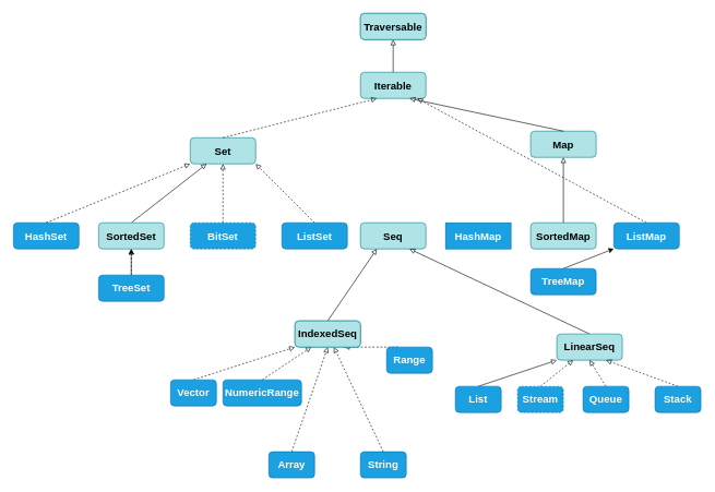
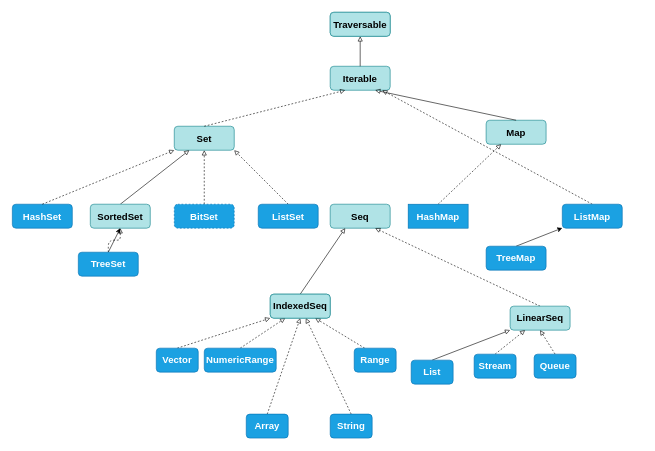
  <mxCell id="0" />
  <mxCell id="1" parent="0" />
  <mxCell id="2" value="Traversable" style="rounded=1;whiteSpace=wrap;html=1;fillColor=#b0e3e6;strokeColor=#0e8088;fontStyle=1" vertex="1" parent="1"><mxGeometry x="550" y="20" width="100" height="40" as="geometry" /></mxCell>
  <mxCell id="3" value="Iterable" style="rounded=1;whiteSpace=wrap;html=1;fillColor=#b0e3e6;strokeColor=#0e8088;fontSize=16;fontStyle=1" vertex="1" parent="1"><mxGeometry x="550" y="110" width="100" height="40" as="geometry" /></mxCell>
  <mxCell id="4" value="Set" style="rounded=1;whiteSpace=wrap;html=1;fillColor=#b0e3e6;strokeColor=#0e8088;fontSize=16;fontStyle=1" vertex="1" parent="1"><mxGeometry x="290" y="210" width="100" height="40" as="geometry" /></mxCell>
  <mxCell id="5" value="Map" style="rounded=1;whiteSpace=wrap;html=1;fillColor=#b0e3e6;strokeColor=#0e8088;fontSize=16;fontStyle=1" vertex="1" parent="1"><mxGeometry x="810" y="200" width="100" height="40" as="geometry" /></mxCell>
  <mxCell id="6" value="" style="endArrow=block;html=1;entryX=0.25;entryY=1;entryDx=0;entryDy=0;exitX=0.5;exitY=0;exitDx=0;exitDy=0;endFill=0;fontStyle=1;dashed=1;" edge="1" parent="1" source="4" target="3"><mxGeometry width="50" height="50" relative="1" as="geometry"><mxPoint x="500" y="460" as="sourcePoint" /><mxPoint x="550" y="410" as="targetPoint" /></mxGeometry></mxCell>
  <mxCell id="7" value="" style="endArrow=block;html=1;entryX=0.75;entryY=1;entryDx=0;entryDy=0;exitX=0.5;exitY=0;exitDx=0;exitDy=0;endFill=0;fontStyle=1" edge="1" parent="1" source="5" target="3"><mxGeometry width="50" height="50" relative="1" as="geometry"><mxPoint x="470" y="210" as="sourcePoint" /><mxPoint x="585" y="160" as="targetPoint" /></mxGeometry></mxCell>
  <mxCell id="8" value="" style="endArrow=block;html=1;entryX=0.5;entryY=1;entryDx=0;entryDy=0;exitX=0.5;exitY=0;exitDx=0;exitDy=0;endFill=0;fontStyle=1" edge="1" parent="1" source="3" target="2"><mxGeometry width="50" height="50" relative="1" as="geometry"><mxPoint x="600" y="120" as="sourcePoint" /><mxPoint x="670" y="400" as="targetPoint" /></mxGeometry></mxCell>
  <mxCell id="9" value="HashSet" style="rounded=1;whiteSpace=wrap;html=1;fillColor=#1ba1e2;strokeColor=#006EAF;fontColor=#ffffff;fontSize=16;fontStyle=1" vertex="1" parent="1"><mxGeometry x="20" y="340" width="100" height="40" as="geometry" /></mxCell>
  <mxCell id="10" style="rounded=1;orthogonalLoop=1;jettySize=auto;html=1;exitX=0.5;exitY=0;exitDx=0;exitDy=0;entryX=0.25;entryY=1;entryDx=0;entryDy=0;endFill=0;endArrow=block;fontStyle=1" edge="1" parent="1" source="11" target="4"><mxGeometry relative="1" as="geometry" /></mxCell>
  <mxCell id="11" value="SortedSet" style="rounded=1;whiteSpace=wrap;html=1;fillColor=#b0e3e6;strokeColor=#0e8088;fontSize=16;fontStyle=1" vertex="1" parent="1"><mxGeometry x="150" y="340" width="100" height="40" as="geometry" /></mxCell>
  <mxCell id="12" style="edgeStyle=none;rounded=1;orthogonalLoop=1;jettySize=auto;html=1;exitX=0.5;exitY=0;exitDx=0;exitDy=0;entryX=0.5;entryY=1;entryDx=0;entryDy=0;dashed=1;endFill=0;endArrow=block;fontStyle=1" edge="1" parent="1" source="13" target="4"><mxGeometry relative="1" as="geometry"><mxPoint x="340" y="250" as="targetPoint" /></mxGeometry></mxCell>
  <mxCell id="13" value="BitSet" style="rounded=1;whiteSpace=wrap;html=1;fillColor=#1ba1e2;strokeColor=#006EAF;fontColor=#ffffff;fontSize=16;fontStyle=1;dashed=1;" vertex="1" parent="1"><mxGeometry x="290" y="340" width="100" height="40" as="geometry" /></mxCell>
  <mxCell id="14" style="edgeStyle=none;rounded=1;orthogonalLoop=1;jettySize=auto;html=1;exitX=0.5;exitY=0;exitDx=0;exitDy=0;entryX=1;entryY=1;entryDx=0;entryDy=0;dashed=1;endFill=0;endArrow=block;fontStyle=1" edge="1" parent="1" source="15" target="4"><mxGeometry relative="1" as="geometry" /></mxCell>
  <mxCell id="15" value="ListSet" style="rounded=1;whiteSpace=wrap;html=1;fillColor=#1ba1e2;strokeColor=#006EAF;fontColor=#ffffff;fontSize=16;fontStyle=1" vertex="1" parent="1"><mxGeometry x="430" y="340" width="100" height="40" as="geometry" /></mxCell>
  <mxCell id="16" value="" style="endArrow=block;html=1;entryX=0;entryY=1;entryDx=0;entryDy=0;exitX=0.5;exitY=0;exitDx=0;exitDy=0;endFill=0;dashed=1;fontStyle=1" edge="1" parent="1" source="9" target="4"><mxGeometry width="50" height="50" relative="1" as="geometry"><mxPoint x="50" y="310" as="sourcePoint" /><mxPoint x="100" y="260" as="targetPoint" /></mxGeometry></mxCell>
  <mxCell id="17" style="edgeStyle=none;rounded=0;orthogonalLoop=1;jettySize=auto;html=1;exitX=0.5;exitY=0;exitDx=0;exitDy=0;entryX=0.5;entryY=1;entryDx=0;entryDy=0;fontStyle=1" edge="1" parent="1" source="19" target="11"><mxGeometry relative="1" as="geometry" /></mxCell>
  <mxCell id="18" value="" style="edgeStyle=orthogonalEdgeStyle;rounded=1;orthogonalLoop=1;jettySize=auto;html=1;dashed=1;endArrow=block;endFill=0;fontStyle=1" edge="1" parent="1" source="19" target="11"><mxGeometry relative="1" as="geometry" /></mxCell>
- <mxCell id="19" value="TreeSet" style="rounded=1;whiteSpace=wrap;html=1;fillColor=#1ba1e2;strokeColor=#006EAF;fontColor=#ffffff;fontSize=16;fontStyle=1" vertex="1" parent="1"><mxGeometry x="150" y="420" width="100" height="40" as="geometry" /></mxCell>
+ <mxCell id="19" value="TreeSet" style="rounded=1;whiteSpace=wrap;html=1;fillColor=#1ba1e2;strokeColor=#006EAF;fontColor=#ffffff;fontSize=16;fontStyle=1" vertex="1" parent="1"><mxGeometry x="130" y="420" width="100" height="40" as="geometry" /></mxCell>
  <mxCell id="20" value="Seq" style="rounded=1;whiteSpace=wrap;html=1;fillColor=#b0e3e6;strokeColor=#0e8088;fontSize=16;fontStyle=1" vertex="1" parent="1"><mxGeometry x="550" y="340" width="100" height="40" as="geometry" /></mxCell>
+ <mxCell id="21" style="edgeStyle=none;rounded=1;orthogonalLoop=1;jettySize=auto;html=1;exitX=0.5;exitY=0;exitDx=0;exitDy=0;entryX=0.25;entryY=1;entryDx=0;entryDy=0;dashed=1;endFill=0;endArrow=block;fontStyle=1" edge="1" parent="1" source="22" target="5"><mxGeometry relative="1" as="geometry" /></mxCell>
  <mxCell id="22" value="HashMap" style="whiteSpace=wrap;html=1;fillColor=#1ba1e2;strokeColor=#006EAF;fontColor=#ffffff;fontSize=16;fontStyle=1;rounded=0;" vertex="1" parent="1"><mxGeometry x="680" y="340" width="100" height="40" as="geometry" /></mxCell>
- <mxCell id="23" style="edgeStyle=none;rounded=1;orthogonalLoop=1;jettySize=auto;html=1;exitX=0.5;exitY=0;exitDx=0;exitDy=0;entryX=0.5;entryY=1;entryDx=0;entryDy=0;endFill=0;endArrow=block;fontStyle=1" edge="1" parent="1" source="24" target="5"><mxGeometry relative="1" as="geometry" /></mxCell>
- <mxCell id="24" value="SortedMap" style="rounded=1;whiteSpace=wrap;html=1;fillColor=#b0e3e6;strokeColor=#0e8088;fontSize=16;fontStyle=1" vertex="1" parent="1"><mxGeometry x="810" y="340" width="100" height="40" as="geometry" /></mxCell>
  <mxCell id="25" style="edgeStyle=none;rounded=1;orthogonalLoop=1;jettySize=auto;html=1;exitX=0.5;exitY=0;exitDx=0;exitDy=0;dashed=1;endFill=0;endArrow=block;fontStyle=1;" edge="1" parent="1" source="26" target="3"><mxGeometry relative="1" as="geometry" /></mxCell>
  <mxCell id="26" value="ListMap" style="rounded=1;whiteSpace=wrap;html=1;fillColor=#1ba1e2;strokeColor=#006EAF;fontColor=#ffffff;fontSize=16;fontStyle=1" vertex="1" parent="1"><mxGeometry x="937" y="340" width="100" height="40" as="geometry" /></mxCell>
  <mxCell id="27" style="edgeStyle=none;rounded=1;orthogonalLoop=1;jettySize=auto;html=1;exitX=0.5;exitY=0;exitDx=0;exitDy=0;entryX=0.25;entryY=1;entryDx=0;entryDy=0;endFill=0;endArrow=block;fontStyle=1" edge="1" parent="1" source="28" target="20"><mxGeometry relative="1" as="geometry" /></mxCell>
  <mxCell id="28" value="IndexedSeq" style="rounded=1;whiteSpace=wrap;html=1;fillColor=#b0e3e6;strokeColor=#0e8088;fontStyle=1" vertex="1" parent="1"><mxGeometry x="450" y="490" width="100" height="40" as="geometry" /></mxCell>
- <mxCell id="29" style="edgeStyle=none;rounded=1;orthogonalLoop=1;jettySize=auto;html=1;exitX=0.5;exitY=0;exitDx=0;exitDy=0;entryX=0.75;entryY=1;entryDx=0;entryDy=0;endFill=0;endArrow=block;fontStyle=1" edge="1" parent="1" source="30" target="20"><mxGeometry relative="1" as="geometry" /></mxCell>
+ <mxCell id="29" style="edgeStyle=none;rounded=1;orthogonalLoop=1;jettySize=auto;html=1;exitX=0.5;exitY=0;exitDx=0;exitDy=0;entryX=0.75;entryY=1;entryDx=0;entryDy=0;endFill=0;endArrow=block;fontStyle=1;dashed=1;" edge="1" parent="1" source="30" target="20"><mxGeometry relative="1" as="geometry" /></mxCell>
  <mxCell id="30" value="LinearSeq" style="rounded=1;whiteSpace=wrap;html=1;fillColor=#b0e3e6;strokeColor=#0e8088;fontSize=16;fontStyle=1" vertex="1" parent="1"><mxGeometry x="850" y="510" width="100" height="40" as="geometry" /></mxCell>
  <mxCell id="31" style="edgeStyle=none;rounded=1;orthogonalLoop=1;jettySize=auto;html=1;exitX=0.5;exitY=0;exitDx=0;exitDy=0;entryX=0;entryY=1;entryDx=0;entryDy=0;dashed=1;endFill=0;endArrow=block;fontStyle=1" edge="1" parent="1" source="32" target="28"><mxGeometry relative="1" as="geometry" /></mxCell>
  <mxCell id="32" value="Vector" style="rounded=1;whiteSpace=wrap;html=1;fillColor=#1ba1e2;strokeColor=#006EAF;fontColor=#ffffff;fontSize=16;fontStyle=1" vertex="1" parent="1"><mxGeometry x="260" y="580" width="70" height="40" as="geometry" /></mxCell>
  <mxCell id="33" style="edgeStyle=none;rounded=1;orthogonalLoop=1;jettySize=auto;html=1;exitX=0.5;exitY=0;exitDx=0;exitDy=0;entryX=0.25;entryY=1;entryDx=0;entryDy=0;dashed=1;endFill=0;endArrow=block;fontStyle=1" edge="1" parent="1" source="34" target="28"><mxGeometry relative="1" as="geometry" /></mxCell>
  <mxCell id="34" value="NumericRange" style="rounded=1;whiteSpace=wrap;html=1;fillColor=#1ba1e2;strokeColor=#006EAF;fontColor=#ffffff;fontSize=16;fontStyle=1" vertex="1" parent="1"><mxGeometry x="340" y="580" width="120" height="40" as="geometry" /></mxCell>
  <mxCell id="35" style="edgeStyle=none;rounded=1;orthogonalLoop=1;jettySize=auto;html=1;exitX=0.5;exitY=0;exitDx=0;exitDy=0;entryX=0.5;entryY=1;entryDx=0;entryDy=0;dashed=1;endFill=0;endArrow=block;fontStyle=1" edge="1" parent="1" source="36" target="28"><mxGeometry relative="1" as="geometry" /></mxCell>
  <mxCell id="36" value="Array" style="rounded=1;whiteSpace=wrap;html=1;fillColor=#1ba1e2;strokeColor=#006EAF;fontColor=#ffffff;fontSize=16;fontStyle=1" vertex="1" parent="1"><mxGeometry x="410" y="690" width="70" height="40" as="geometry" /></mxCell>
  <mxCell id="37" style="edgeStyle=none;rounded=1;orthogonalLoop=1;jettySize=auto;html=1;exitX=0.5;exitY=0;exitDx=0;exitDy=0;dashed=1;endFill=0;endArrow=block;fontStyle=1" edge="1" parent="1" source="38" target="28"><mxGeometry relative="1" as="geometry" /></mxCell>
  <mxCell id="38" value="String" style="rounded=1;whiteSpace=wrap;html=1;fillColor=#1ba1e2;strokeColor=#006EAF;fontColor=#ffffff;fontSize=16;fontStyle=1" vertex="1" parent="1"><mxGeometry x="550" y="690" width="70" height="40" as="geometry" /></mxCell>
  <mxCell id="39" style="edgeStyle=none;rounded=1;orthogonalLoop=1;jettySize=auto;html=1;exitX=0.25;exitY=0;exitDx=0;exitDy=0;entryX=0.75;entryY=1;entryDx=0;entryDy=0;dashed=1;endFill=0;endArrow=block;fontStyle=1" edge="1" parent="1" source="40" target="28"><mxGeometry relative="1" as="geometry" /></mxCell>
- <mxCell id="40" value="Range" style="rounded=1;whiteSpace=wrap;html=1;fillColor=#1ba1e2;strokeColor=#006EAF;fontColor=#ffffff;fontSize=16;fontStyle=1" vertex="1" parent="1"><mxGeometry x="590" y="530" width="70" height="40" as="geometry" /></mxCell>
+ <mxCell id="40" value="Range" style="rounded=1;whiteSpace=wrap;html=1;fillColor=#1ba1e2;strokeColor=#006EAF;fontColor=#ffffff;fontSize=16;fontStyle=1" vertex="1" parent="1"><mxGeometry x="590" y="580" width="70" height="40" as="geometry" /></mxCell>
  <mxCell id="41" style="edgeStyle=none;rounded=1;orthogonalLoop=1;jettySize=auto;html=1;exitX=0.5;exitY=0;exitDx=0;exitDy=0;entryX=0;entryY=1;entryDx=0;entryDy=0;dashed=0;endFill=0;endArrow=block;fontStyle=1;" edge="1" parent="1" source="42" target="30"><mxGeometry relative="1" as="geometry" /></mxCell>
- <mxCell id="42" value="List" style="rounded=1;whiteSpace=wrap;html=1;fillColor=#1ba1e2;strokeColor=#006EAF;fontColor=#ffffff;fontSize=16;fontStyle=1" vertex="1" parent="1"><mxGeometry x="695" y="590" width="70" height="40" as="geometry" /></mxCell>
+ <mxCell id="42" value="List" style="rounded=1;whiteSpace=wrap;html=1;fillColor=#1ba1e2;strokeColor=#006EAF;fontColor=#ffffff;fontSize=16;fontStyle=1" vertex="1" parent="1"><mxGeometry x="685" y="600" width="70" height="40" as="geometry" /></mxCell>
  <mxCell id="43" style="edgeStyle=none;rounded=1;orthogonalLoop=1;jettySize=auto;html=1;exitX=0.5;exitY=0;exitDx=0;exitDy=0;entryX=0.25;entryY=1;entryDx=0;entryDy=0;dashed=1;endFill=0;endArrow=block;fontStyle=1" edge="1" parent="1" source="44" target="30"><mxGeometry relative="1" as="geometry" /></mxCell>
- <mxCell id="44" value="Stream" style="rounded=1;whiteSpace=wrap;html=1;fillColor=#1ba1e2;strokeColor=#006EAF;fontColor=#ffffff;fontSize=16;fontStyle=1;dashed=1;" vertex="1" parent="1"><mxGeometry x="790" y="590" width="70" height="40" as="geometry" /></mxCell>
+ <mxCell id="44" value="Stream" style="rounded=1;whiteSpace=wrap;html=1;fillColor=#1ba1e2;strokeColor=#006EAF;fontColor=#ffffff;fontSize=16;fontStyle=1" vertex="1" parent="1"><mxGeometry x="790" y="590" width="70" height="40" as="geometry" /></mxCell>
  <mxCell id="45" style="edgeStyle=none;rounded=1;orthogonalLoop=1;jettySize=auto;html=1;exitX=0.5;exitY=0;exitDx=0;exitDy=0;entryX=0.5;entryY=1;entryDx=0;entryDy=0;dashed=1;endFill=0;endArrow=block;fontStyle=1" edge="1" parent="1" source="46" target="30"><mxGeometry relative="1" as="geometry" /></mxCell>
  <mxCell id="46" value="Queue" style="rounded=1;whiteSpace=wrap;html=1;fillColor=#1ba1e2;strokeColor=#006EAF;fontColor=#ffffff;fontSize=16;fontStyle=1" vertex="1" parent="1"><mxGeometry x="890" y="590" width="70" height="40" as="geometry" /></mxCell>
- <mxCell id="47" style="edgeStyle=none;rounded=1;orthogonalLoop=1;jettySize=auto;html=1;exitX=0.5;exitY=0;exitDx=0;exitDy=0;entryX=0.75;entryY=1;entryDx=0;entryDy=0;dashed=1;endFill=0;endArrow=block;fontStyle=1" edge="1" parent="1" source="48" target="30"><mxGeometry relative="1" as="geometry" /></mxCell>
- <mxCell id="48" value="Stack" style="rounded=1;whiteSpace=wrap;html=1;fillColor=#1ba1e2;strokeColor=#006EAF;fontColor=#ffffff;fontSize=16;fontStyle=1" vertex="1" parent="1"><mxGeometry x="1000" y="590" width="70" height="40" as="geometry" /></mxCell>
  <mxCell id="49" style="edgeStyle=none;rounded=0;orthogonalLoop=1;jettySize=auto;html=1;exitX=0.5;exitY=0;exitDx=0;exitDy=0;fontStyle=1;" edge="1" parent="1" source="50" target="26"><mxGeometry relative="1" as="geometry" /></mxCell>
  <mxCell id="50" value="TreeMap" style="rounded=1;whiteSpace=wrap;html=1;fillColor=#1ba1e2;strokeColor=#006EAF;fontColor=#ffffff;fontSize=16;fontStyle=1" vertex="1" parent="1"><mxGeometry x="810" y="410" width="100" height="40" as="geometry" /></mxCell>
  <mxCell id="51" value="Traversable" style="rounded=1;whiteSpace=wrap;html=1;fillColor=#b0e3e6;strokeColor=#0e8088;fontSize=16;fontStyle=1" vertex="1" parent="1"><mxGeometry x="550" y="20" width="100" height="40" as="geometry" /></mxCell>
  <mxCell id="52" value="IndexedSeq" style="rounded=1;whiteSpace=wrap;html=1;fillColor=#b0e3e6;strokeColor=#0e8088;fontSize=16;fontStyle=1" vertex="1" parent="1"><mxGeometry x="450" y="490" width="100" height="40" as="geometry" /></mxCell>
